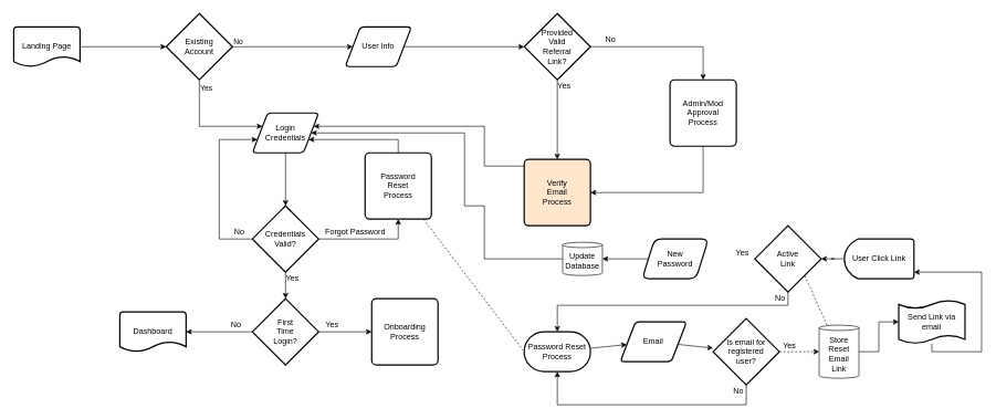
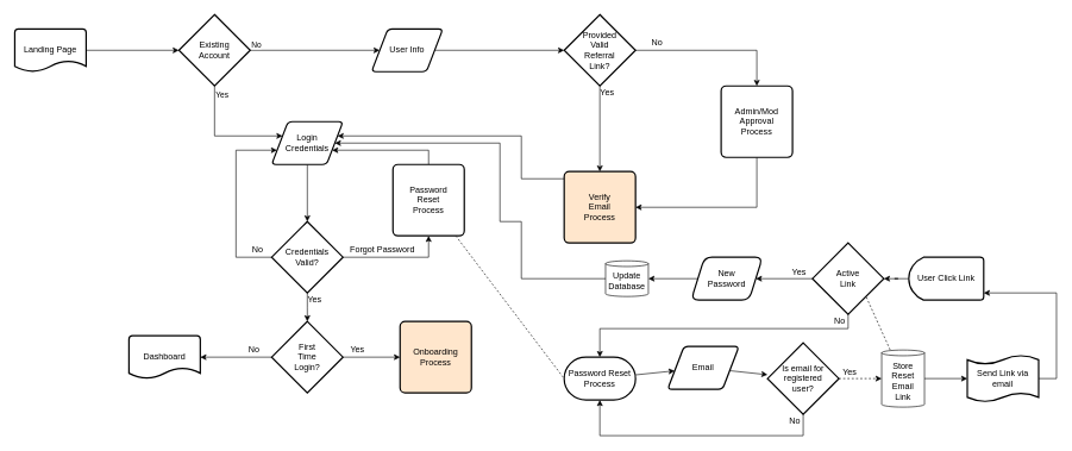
  <mxCell id="0" />
  <mxCell id="1" parent="0" />
  <mxCell id="2" style="edgeStyle=orthogonalEdgeStyle;rounded=0;orthogonalLoop=1;jettySize=auto;html=1;" edge="1" parent="1" source="17" target="3"><mxGeometry relative="1" as="geometry"><mxPoint x="130" y="70" as="sourcePoint" /></mxGeometry></mxCell>
  <mxCell id="3" value="Existing&lt;br&gt;Account" style="strokeWidth=2;html=1;shape=mxgraph.flowchart.decision;whiteSpace=wrap;" vertex="1" parent="1"><mxGeometry x="250" y="20" width="100" height="100" as="geometry" /></mxCell>
  <mxCell id="4" style="edgeStyle=orthogonalEdgeStyle;rounded=0;orthogonalLoop=1;jettySize=auto;html=1;" edge="1" parent="1" source="5" target="27"><mxGeometry relative="1" as="geometry" /></mxCell>
  <mxCell id="5" value="User Info" style="shape=parallelogram;html=1;strokeWidth=2;perimeter=parallelogramPerimeter;whiteSpace=wrap;rounded=1;arcSize=12;size=0.23;" vertex="1" parent="1"><mxGeometry x="520" y="40" width="100" height="60" as="geometry" /></mxCell>
  <mxCell id="6" value="" style="endArrow=classic;html=1;rounded=0;" edge="1" parent="1" source="3" target="5"><mxGeometry relative="1" as="geometry"><mxPoint x="350" y="70" as="sourcePoint" /><mxPoint x="510" y="70" as="targetPoint" /></mxGeometry></mxCell>
  <mxCell id="7" value="No" style="edgeLabel;resizable=0;html=1;align=left;verticalAlign=bottom;" connectable="0" vertex="1" parent="6"><mxGeometry x="-1" relative="1" as="geometry" /></mxCell>
  <mxCell id="8" value="" style="group" vertex="1" connectable="0" parent="1"><mxGeometry x="300" y="140" height="60.0" as="geometry" /></mxCell>
  <mxCell id="9" value="Yes" style="edgeLabel;resizable=0;html=1;align=left;verticalAlign=bottom;" connectable="0" vertex="1" parent="8"><mxGeometry as="geometry" /></mxCell>
  <mxCell id="10" style="edgeStyle=orthogonalEdgeStyle;rounded=0;orthogonalLoop=1;jettySize=auto;html=1;" edge="1" parent="1" source="11" target="16"><mxGeometry relative="1" as="geometry" /></mxCell>
  <mxCell id="11" value="Login&lt;br&gt;Credentials" style="shape=parallelogram;html=1;strokeWidth=2;perimeter=parallelogramPerimeter;whiteSpace=wrap;rounded=1;arcSize=12;size=0.23;" vertex="1" parent="1"><mxGeometry x="380" y="170" width="100" height="60" as="geometry" /></mxCell>
  <mxCell id="12" style="edgeStyle=orthogonalEdgeStyle;rounded=0;orthogonalLoop=1;jettySize=auto;html=1;" edge="1" parent="1" source="3" target="11"><mxGeometry relative="1" as="geometry"><mxPoint x="380" y="200" as="targetPoint" /><Array as="points"><mxPoint x="300" y="190" /></Array></mxGeometry></mxCell>
  <mxCell id="13" style="edgeStyle=orthogonalEdgeStyle;rounded=0;orthogonalLoop=1;jettySize=auto;html=1;" edge="1" parent="1" source="16" target="37"><mxGeometry relative="1" as="geometry"><Array as="points"><mxPoint x="430" y="430" /><mxPoint x="430" y="430" /></Array></mxGeometry></mxCell>
  <mxCell id="14" style="edgeStyle=orthogonalEdgeStyle;rounded=0;orthogonalLoop=1;jettySize=auto;html=1;" edge="1" parent="1" source="16" target="11"><mxGeometry relative="1" as="geometry"><Array as="points"><mxPoint x="330" y="360" /><mxPoint x="330" y="210" /></Array></mxGeometry></mxCell>
  <mxCell id="15" style="edgeStyle=orthogonalEdgeStyle;rounded=0;orthogonalLoop=1;jettySize=auto;html=1;" edge="1" parent="1" source="16" target="23"><mxGeometry relative="1" as="geometry"><Array as="points"><mxPoint x="600" y="360" /></Array></mxGeometry></mxCell>
  <mxCell id="16" value="Credentials&lt;br&gt;Valid?" style="strokeWidth=2;html=1;shape=mxgraph.flowchart.decision;whiteSpace=wrap;" vertex="1" parent="1"><mxGeometry x="380" y="310" width="100" height="100" as="geometry" /></mxCell>
  <mxCell id="17" value="Landing Page" style="strokeWidth=2;html=1;shape=mxgraph.flowchart.document2;whiteSpace=wrap;size=0.25;" vertex="1" parent="1"><mxGeometry x="20" y="40" width="100" height="60" as="geometry" /></mxCell>
  <mxCell id="18" value="Dashboard" style="strokeWidth=2;html=1;shape=mxgraph.flowchart.document2;whiteSpace=wrap;size=0.25;" vertex="1" parent="1"><mxGeometry x="180" y="470" width="100" height="60" as="geometry" /></mxCell>
  <mxCell id="19" value="Yes" style="text;html=1;align=center;verticalAlign=middle;resizable=0;points=[];autosize=1;strokeColor=none;fillColor=none;" vertex="1" parent="1"><mxGeometry x="420" y="410" width="40" height="20" as="geometry" /></mxCell>
  <mxCell id="20" value="No" style="text;html=1;align=center;verticalAlign=middle;resizable=0;points=[];autosize=1;strokeColor=none;fillColor=none;" vertex="1" parent="1"><mxGeometry x="345" y="340" width="30" height="20" as="geometry" /></mxCell>
  <mxCell id="21" style="edgeStyle=orthogonalEdgeStyle;rounded=0;orthogonalLoop=1;jettySize=auto;html=1;" edge="1" parent="1" source="23" target="11"><mxGeometry relative="1" as="geometry"><Array as="points"><mxPoint x="600" y="210" /></Array></mxGeometry></mxCell>
  <mxCell id="22" style="rounded=0;orthogonalLoop=1;jettySize=auto;html=1;entryX=0;entryY=0.5;entryDx=0;entryDy=0;entryPerimeter=0;endArrow=none;endFill=0;dashed=1;" edge="1" parent="1" source="23" target="41"><mxGeometry relative="1" as="geometry" /></mxCell>
  <mxCell id="23" value="Password&lt;br&gt;Reset&lt;br&gt;Process" style="rounded=1;whiteSpace=wrap;html=1;absoluteArcSize=1;arcSize=14;strokeWidth=2;" vertex="1" parent="1"><mxGeometry x="550" y="230" width="100" height="100" as="geometry" /></mxCell>
  <mxCell id="24" value="Forgot Password" style="text;html=1;align=center;verticalAlign=middle;resizable=0;points=[];autosize=1;strokeColor=none;fillColor=none;" vertex="1" parent="1"><mxGeometry x="480" y="340" width="110" height="20" as="geometry" /></mxCell>
  <mxCell id="25" style="edgeStyle=orthogonalEdgeStyle;rounded=0;orthogonalLoop=1;jettySize=auto;html=1;" edge="1" parent="1" source="27" target="29"><mxGeometry relative="1" as="geometry" /></mxCell>
  <mxCell id="26" style="edgeStyle=orthogonalEdgeStyle;rounded=0;orthogonalLoop=1;jettySize=auto;html=1;" edge="1" parent="1" source="27" target="32"><mxGeometry relative="1" as="geometry"><Array as="points"><mxPoint x="1060" y="70" /></Array></mxGeometry></mxCell>
  <mxCell id="27" value="Provided&lt;br&gt;Valid&lt;br&gt;Referral&lt;br&gt;Link?" style="strokeWidth=2;html=1;shape=mxgraph.flowchart.decision;whiteSpace=wrap;" vertex="1" parent="1"><mxGeometry x="790" y="20" width="100" height="100" as="geometry" /></mxCell>
  <mxCell id="28" style="edgeStyle=orthogonalEdgeStyle;rounded=0;orthogonalLoop=1;jettySize=auto;html=1;" edge="1" parent="1" source="29" target="11"><mxGeometry relative="1" as="geometry"><Array as="points"><mxPoint x="730" y="250" /><mxPoint x="730" y="190" /></Array></mxGeometry></mxCell>
  <mxCell id="29" value="Verify&lt;br&gt;Email&lt;br&gt;Process" style="rounded=1;whiteSpace=wrap;html=1;absoluteArcSize=1;arcSize=14;strokeWidth=2;fillColor=#ffe6cc;" vertex="1" parent="1"><mxGeometry x="790" y="240" width="100" height="100" as="geometry" /></mxCell>
  <mxCell id="30" value="Yes" style="text;html=1;align=center;verticalAlign=middle;resizable=0;points=[];autosize=1;strokeColor=none;fillColor=none;" vertex="1" parent="1"><mxGeometry x="830" y="120" width="40" height="20" as="geometry" /></mxCell>
  <mxCell id="31" style="edgeStyle=orthogonalEdgeStyle;rounded=0;orthogonalLoop=1;jettySize=auto;html=1;" edge="1" parent="1" source="32" target="29"><mxGeometry relative="1" as="geometry"><Array as="points"><mxPoint x="1060" y="290" /></Array></mxGeometry></mxCell>
  <mxCell id="32" value="Admin/Mod&lt;br&gt;Approval&lt;br&gt;Process" style="rounded=1;whiteSpace=wrap;html=1;absoluteArcSize=1;arcSize=14;strokeWidth=2;" vertex="1" parent="1"><mxGeometry x="1010" y="120" width="100" height="100" as="geometry" /></mxCell>
  <mxCell id="33" value="No" style="text;html=1;align=center;verticalAlign=middle;resizable=0;points=[];autosize=1;strokeColor=none;fillColor=none;" vertex="1" parent="1"><mxGeometry x="905" y="50" width="30" height="20" as="geometry" /></mxCell>
- <mxCell id="34" value="Onboarding&lt;br&gt;Process" style="rounded=1;whiteSpace=wrap;html=1;absoluteArcSize=1;arcSize=14;strokeWidth=2;" vertex="1" parent="1"><mxGeometry x="560" y="450" width="100" height="100" as="geometry" /></mxCell>
+ <mxCell id="34" value="Onboarding&lt;br&gt;Process" style="rounded=1;whiteSpace=wrap;html=1;absoluteArcSize=1;arcSize=14;strokeWidth=2;fillColor=#ffe6cc;" vertex="1" parent="1"><mxGeometry x="560" y="450" width="100" height="100" as="geometry" /></mxCell>
  <mxCell id="35" style="edgeStyle=orthogonalEdgeStyle;rounded=0;orthogonalLoop=1;jettySize=auto;html=1;" edge="1" parent="1" source="37" target="18"><mxGeometry relative="1" as="geometry" /></mxCell>
  <mxCell id="36" style="edgeStyle=orthogonalEdgeStyle;rounded=0;orthogonalLoop=1;jettySize=auto;html=1;" edge="1" parent="1" source="37" target="34"><mxGeometry relative="1" as="geometry" /></mxCell>
  <mxCell id="37" value="First&lt;br&gt;Time&lt;br&gt;Login?" style="strokeWidth=2;html=1;shape=mxgraph.flowchart.decision;whiteSpace=wrap;" vertex="1" parent="1"><mxGeometry x="380" y="450" width="100" height="100" as="geometry" /></mxCell>
  <mxCell id="38" value="Yes" style="text;html=1;align=center;verticalAlign=middle;resizable=0;points=[];autosize=1;strokeColor=none;fillColor=none;" vertex="1" parent="1"><mxGeometry x="480" y="480" width="40" height="20" as="geometry" /></mxCell>
  <mxCell id="39" value="No" style="text;html=1;align=center;verticalAlign=middle;resizable=0;points=[];autosize=1;strokeColor=none;fillColor=none;" vertex="1" parent="1"><mxGeometry x="340" y="480" width="30" height="20" as="geometry" /></mxCell>
  <mxCell id="40" style="edgeStyle=none;rounded=0;orthogonalLoop=1;jettySize=auto;html=1;endArrow=classic;endFill=1;" edge="1" parent="1" source="41" target="43"><mxGeometry relative="1" as="geometry" /></mxCell>
  <mxCell id="41" value="Password Reset Process" style="strokeWidth=2;html=1;shape=mxgraph.flowchart.terminator;whiteSpace=wrap;" vertex="1" parent="1"><mxGeometry x="790" y="500" width="100" height="60" as="geometry" /></mxCell>
  <mxCell id="42" style="edgeStyle=none;rounded=0;orthogonalLoop=1;jettySize=auto;html=1;endArrow=classic;endFill=1;" edge="1" parent="1" source="43" target="46"><mxGeometry relative="1" as="geometry" /></mxCell>
  <mxCell id="43" value="Email" style="shape=parallelogram;html=1;strokeWidth=2;perimeter=parallelogramPerimeter;whiteSpace=wrap;rounded=1;arcSize=12;size=0.23;" vertex="1" parent="1"><mxGeometry x="935" y="485" width="100" height="60" as="geometry" /></mxCell>
  <mxCell id="44" style="edgeStyle=none;rounded=0;orthogonalLoop=1;jettySize=auto;html=1;endArrow=classic;endFill=1;dashed=1;" edge="1" parent="1" source="46" target="48"><mxGeometry relative="1" as="geometry" /></mxCell>
  <mxCell id="45" style="edgeStyle=orthogonalEdgeStyle;rounded=0;orthogonalLoop=1;jettySize=auto;html=1;endArrow=classic;endFill=1;" edge="1" parent="1" source="46" target="41"><mxGeometry relative="1" as="geometry"><Array as="points"><mxPoint x="1125" y="610" /><mxPoint x="840" y="610" /></Array></mxGeometry></mxCell>
  <mxCell id="46" value="Is email for registered&lt;br&gt;user?" style="strokeWidth=2;html=1;shape=mxgraph.flowchart.decision;whiteSpace=wrap;" vertex="1" parent="1"><mxGeometry x="1075" y="480" width="100" height="100" as="geometry" /></mxCell>
  <mxCell id="47" style="edgeStyle=orthogonalEdgeStyle;rounded=0;orthogonalLoop=1;jettySize=auto;html=1;endArrow=classic;endFill=1;" edge="1" parent="1" source="48" target="52"><mxGeometry relative="1" as="geometry" /></mxCell>
  <mxCell id="48" value="Store Reset&lt;br&gt;Email&lt;br&gt;Link" style="shape=cylinder3;whiteSpace=wrap;html=1;boundedLbl=1;backgroundOutline=1;size=4;" vertex="1" parent="1"><mxGeometry x="1235" y="490" width="60" height="80" as="geometry" /></mxCell>
  <mxCell id="49" value="Yes" style="text;html=1;align=center;verticalAlign=middle;resizable=0;points=[];autosize=1;strokeColor=none;fillColor=none;" vertex="1" parent="1"><mxGeometry x="1170" y="512" width="40" height="20" as="geometry" /></mxCell>
  <mxCell id="50" value="No" style="text;html=1;align=center;verticalAlign=middle;resizable=0;points=[];autosize=1;strokeColor=none;fillColor=none;" vertex="1" parent="1"><mxGeometry x="1098" y="580" width="30" height="20" as="geometry" /></mxCell>
  <mxCell id="51" style="edgeStyle=orthogonalEdgeStyle;rounded=0;orthogonalLoop=1;jettySize=auto;html=1;endArrow=classic;endFill=1;" edge="1" parent="1" source="52" target="54"><mxGeometry relative="1" as="geometry"><Array as="points"><mxPoint x="1480" y="530" /><mxPoint x="1480" y="410" /></Array></mxGeometry></mxCell>
- <mxCell id="52" value="Send Link via&lt;br&gt;email" style="shape=tape;whiteSpace=wrap;html=1;strokeWidth=2;size=0.19" vertex="1" parent="1"><mxGeometry x="1355" y="452.5" width="100" height="65" as="geometry" /></mxCell>
+ <mxCell id="52" value="Send Link via&lt;br&gt;email" style="shape=tape;whiteSpace=wrap;html=1;strokeWidth=2;size=0.19" vertex="1" parent="1"><mxGeometry x="1355" y="497.5" width="100" height="65" as="geometry" /></mxCell>
  <mxCell id="53" style="edgeStyle=orthogonalEdgeStyle;rounded=0;orthogonalLoop=1;jettySize=auto;html=1;endArrow=classic;endFill=1;" edge="1" parent="1" source="54" target="58"><mxGeometry relative="1" as="geometry" /></mxCell>
  <mxCell id="54" value="User Click Link" style="strokeWidth=2;html=1;shape=mxgraph.flowchart.delay;whiteSpace=wrap;rotation=0;direction=west;" vertex="1" parent="1"><mxGeometry x="1273" y="360" width="105" height="60" as="geometry" /></mxCell>
+ <mxCell id="55" style="edgeStyle=orthogonalEdgeStyle;rounded=0;orthogonalLoop=1;jettySize=auto;html=1;endArrow=classic;endFill=1;" edge="1" parent="1" source="58" target="60"><mxGeometry relative="1" as="geometry" /></mxCell>
  <mxCell id="56" style="edgeStyle=orthogonalEdgeStyle;rounded=0;orthogonalLoop=1;jettySize=auto;html=1;endArrow=classic;endFill=1;" edge="1" parent="1" source="58" target="41"><mxGeometry relative="1" as="geometry"><Array as="points"><mxPoint x="1188" y="460" /><mxPoint x="840" y="460" /></Array></mxGeometry></mxCell>
  <mxCell id="57" style="rounded=0;orthogonalLoop=1;jettySize=auto;html=1;endArrow=none;endFill=0;dashed=1;exitX=0.755;exitY=0.759;exitDx=0;exitDy=0;exitPerimeter=0;" edge="1" parent="1" source="58" target="48"><mxGeometry relative="1" as="geometry" /></mxCell>
  <mxCell id="58" value="Active&lt;br&gt;Link" style="strokeWidth=2;html=1;shape=mxgraph.flowchart.decision;whiteSpace=wrap;" vertex="1" parent="1"><mxGeometry x="1138" y="340" width="100" height="100" as="geometry" /></mxCell>
  <mxCell id="59" style="edgeStyle=orthogonalEdgeStyle;rounded=0;orthogonalLoop=1;jettySize=auto;html=1;endArrow=classic;endFill=1;" edge="1" parent="1" source="60" target="62"><mxGeometry relative="1" as="geometry" /></mxCell>
  <mxCell id="60" value="New&lt;br&gt;Password" style="shape=parallelogram;html=1;strokeWidth=2;perimeter=parallelogramPerimeter;whiteSpace=wrap;rounded=1;arcSize=21;size=0.188;direction=east;" vertex="1" parent="1"><mxGeometry x="968" y="360" width="100" height="60" as="geometry" /></mxCell>
  <mxCell id="61" style="edgeStyle=orthogonalEdgeStyle;rounded=0;orthogonalLoop=1;jettySize=auto;html=1;endArrow=classic;endFill=1;" edge="1" parent="1" source="62" target="11"><mxGeometry relative="1" as="geometry"><mxPoint x="690" y="410" as="targetPoint" /><Array as="points"><mxPoint x="730" y="390" /><mxPoint x="730" y="310" /><mxPoint x="700" y="310" /><mxPoint x="700" y="200" /></Array></mxGeometry></mxCell>
  <mxCell id="62" value="Update&lt;br&gt;Database" style="shape=cylinder3;whiteSpace=wrap;html=1;boundedLbl=1;backgroundOutline=1;size=4;" vertex="1" parent="1"><mxGeometry x="848" y="365" width="60" height="50" as="geometry" /></mxCell>
  <mxCell id="63" value="No" style="text;html=1;align=center;verticalAlign=middle;resizable=0;points=[];autosize=1;strokeColor=none;fillColor=none;" vertex="1" parent="1"><mxGeometry x="1161" y="440" width="30" height="20" as="geometry" /></mxCell>
  <mxCell id="64" value="Yes" style="text;html=1;align=center;verticalAlign=middle;resizable=0;points=[];autosize=1;strokeColor=none;fillColor=none;" vertex="1" parent="1"><mxGeometry x="1099" y="372" width="40" height="20" as="geometry" /></mxCell>
